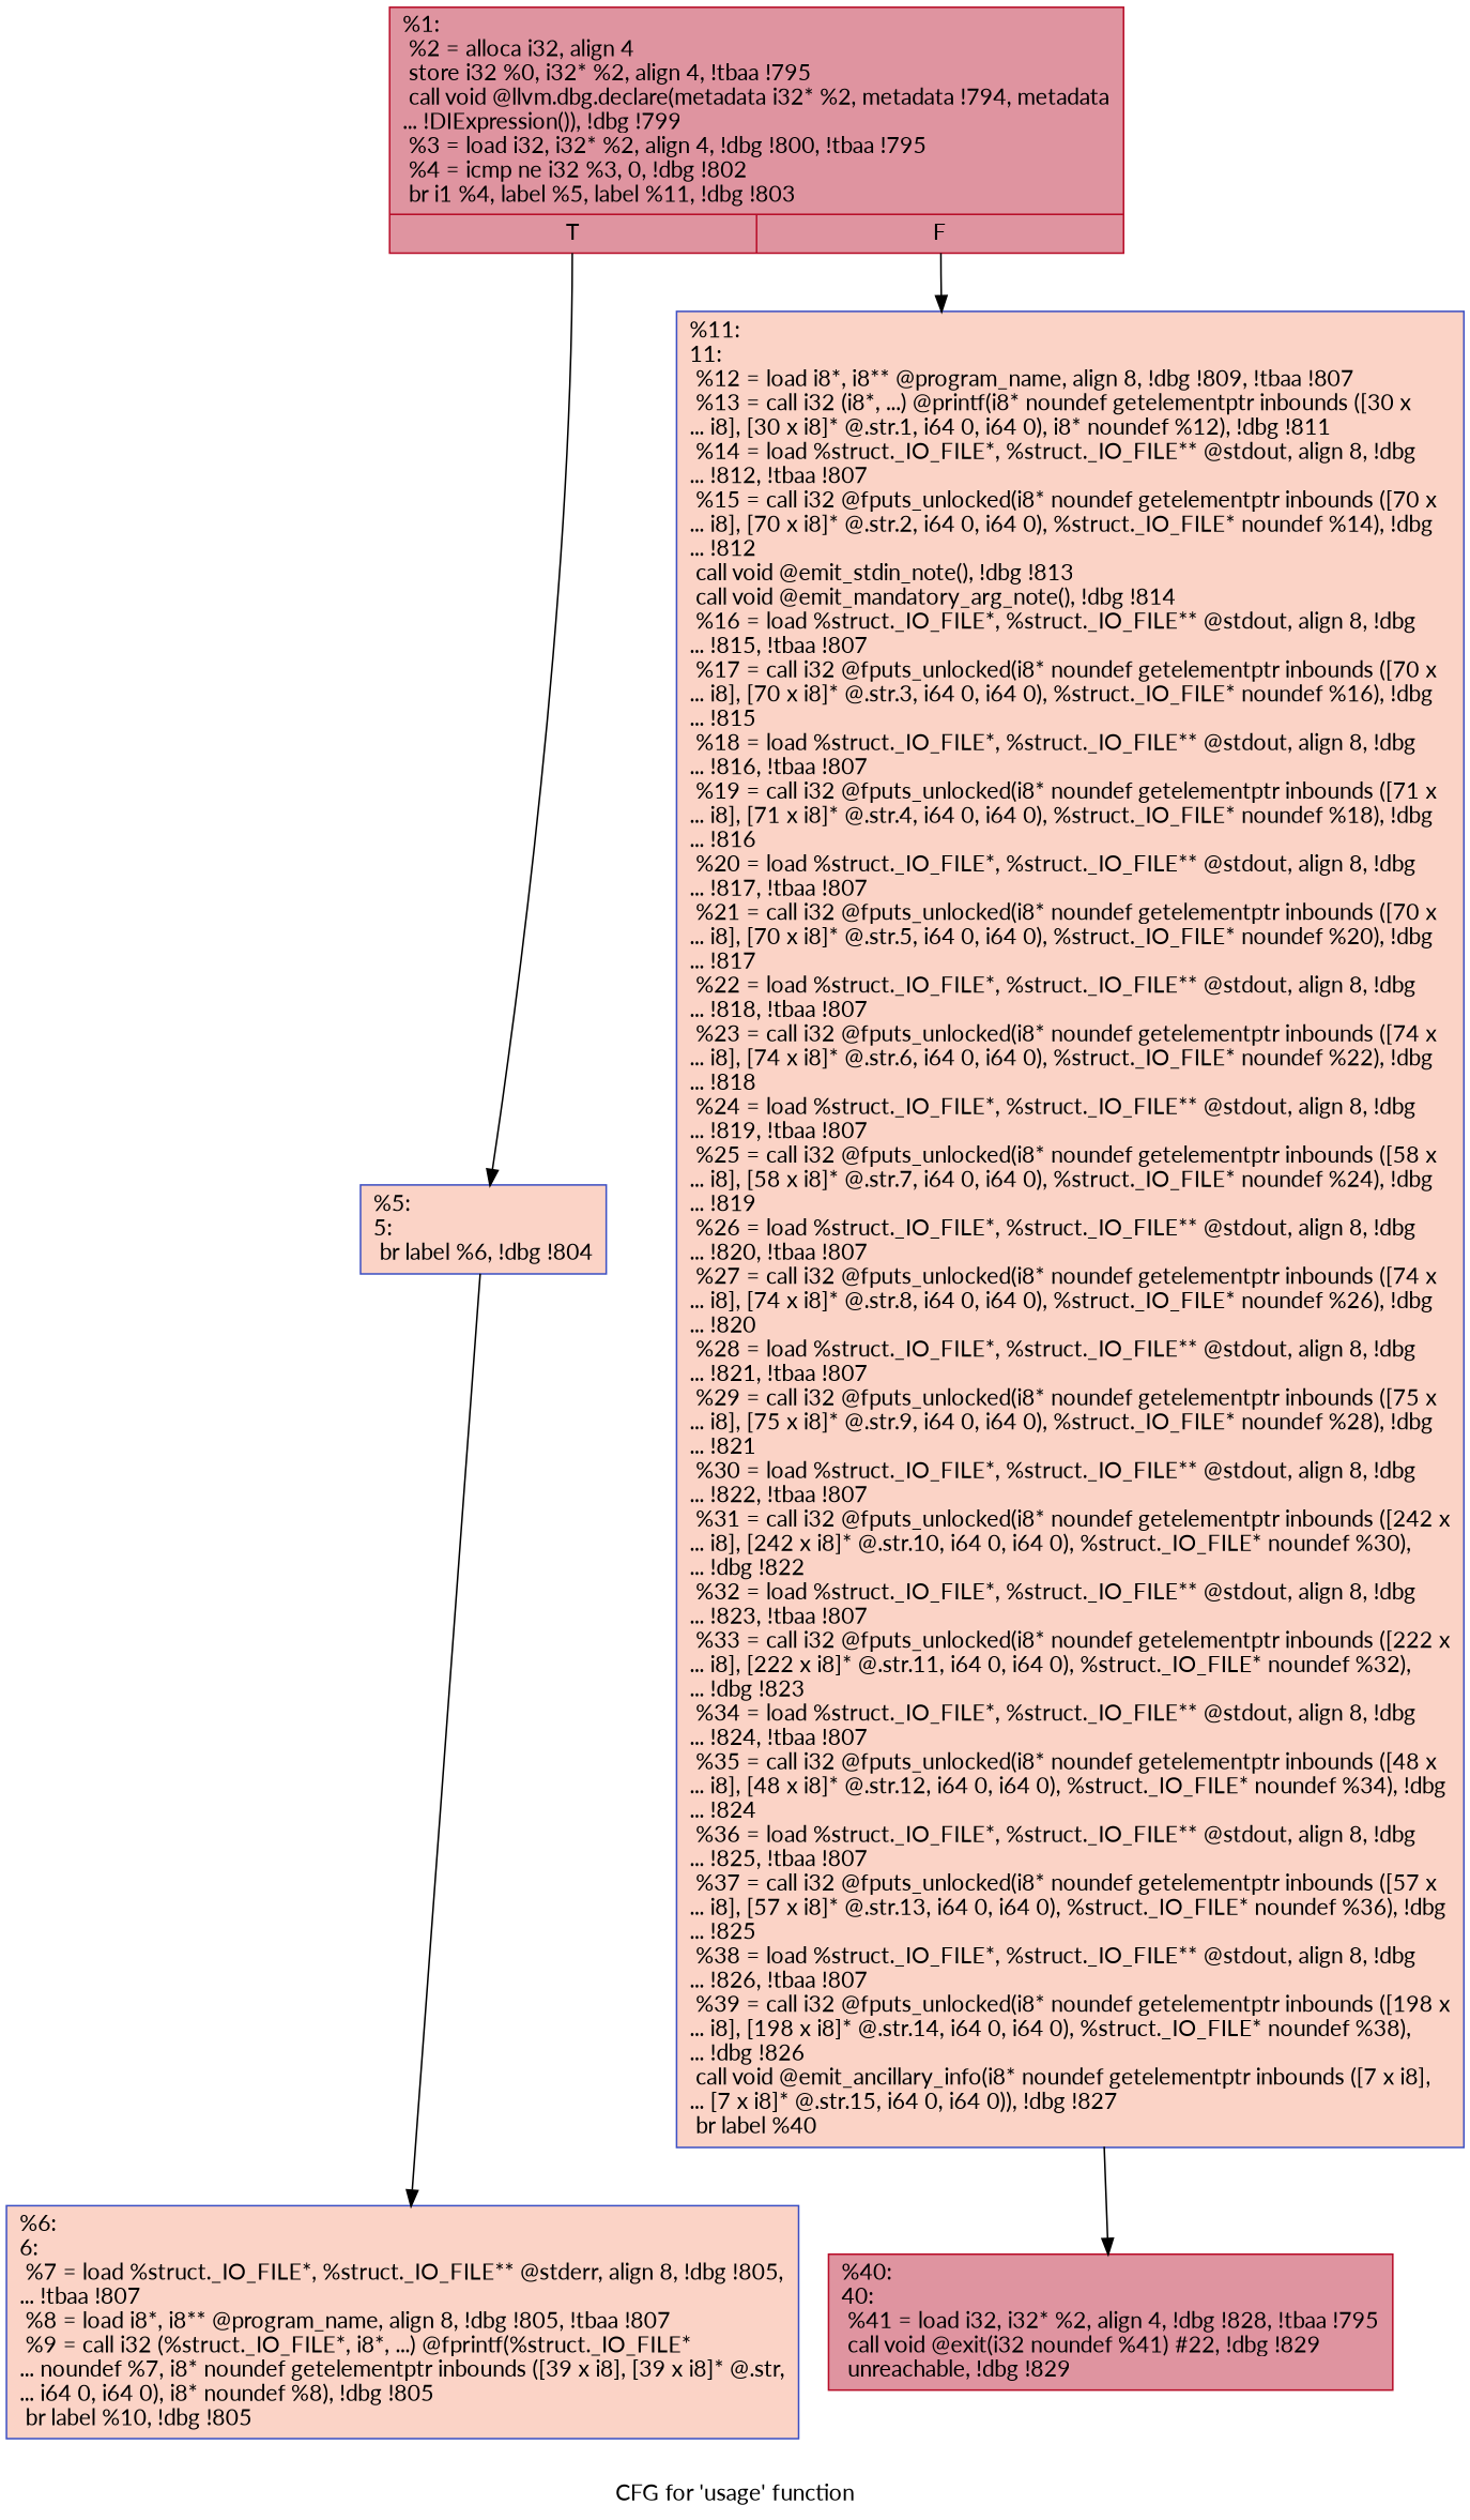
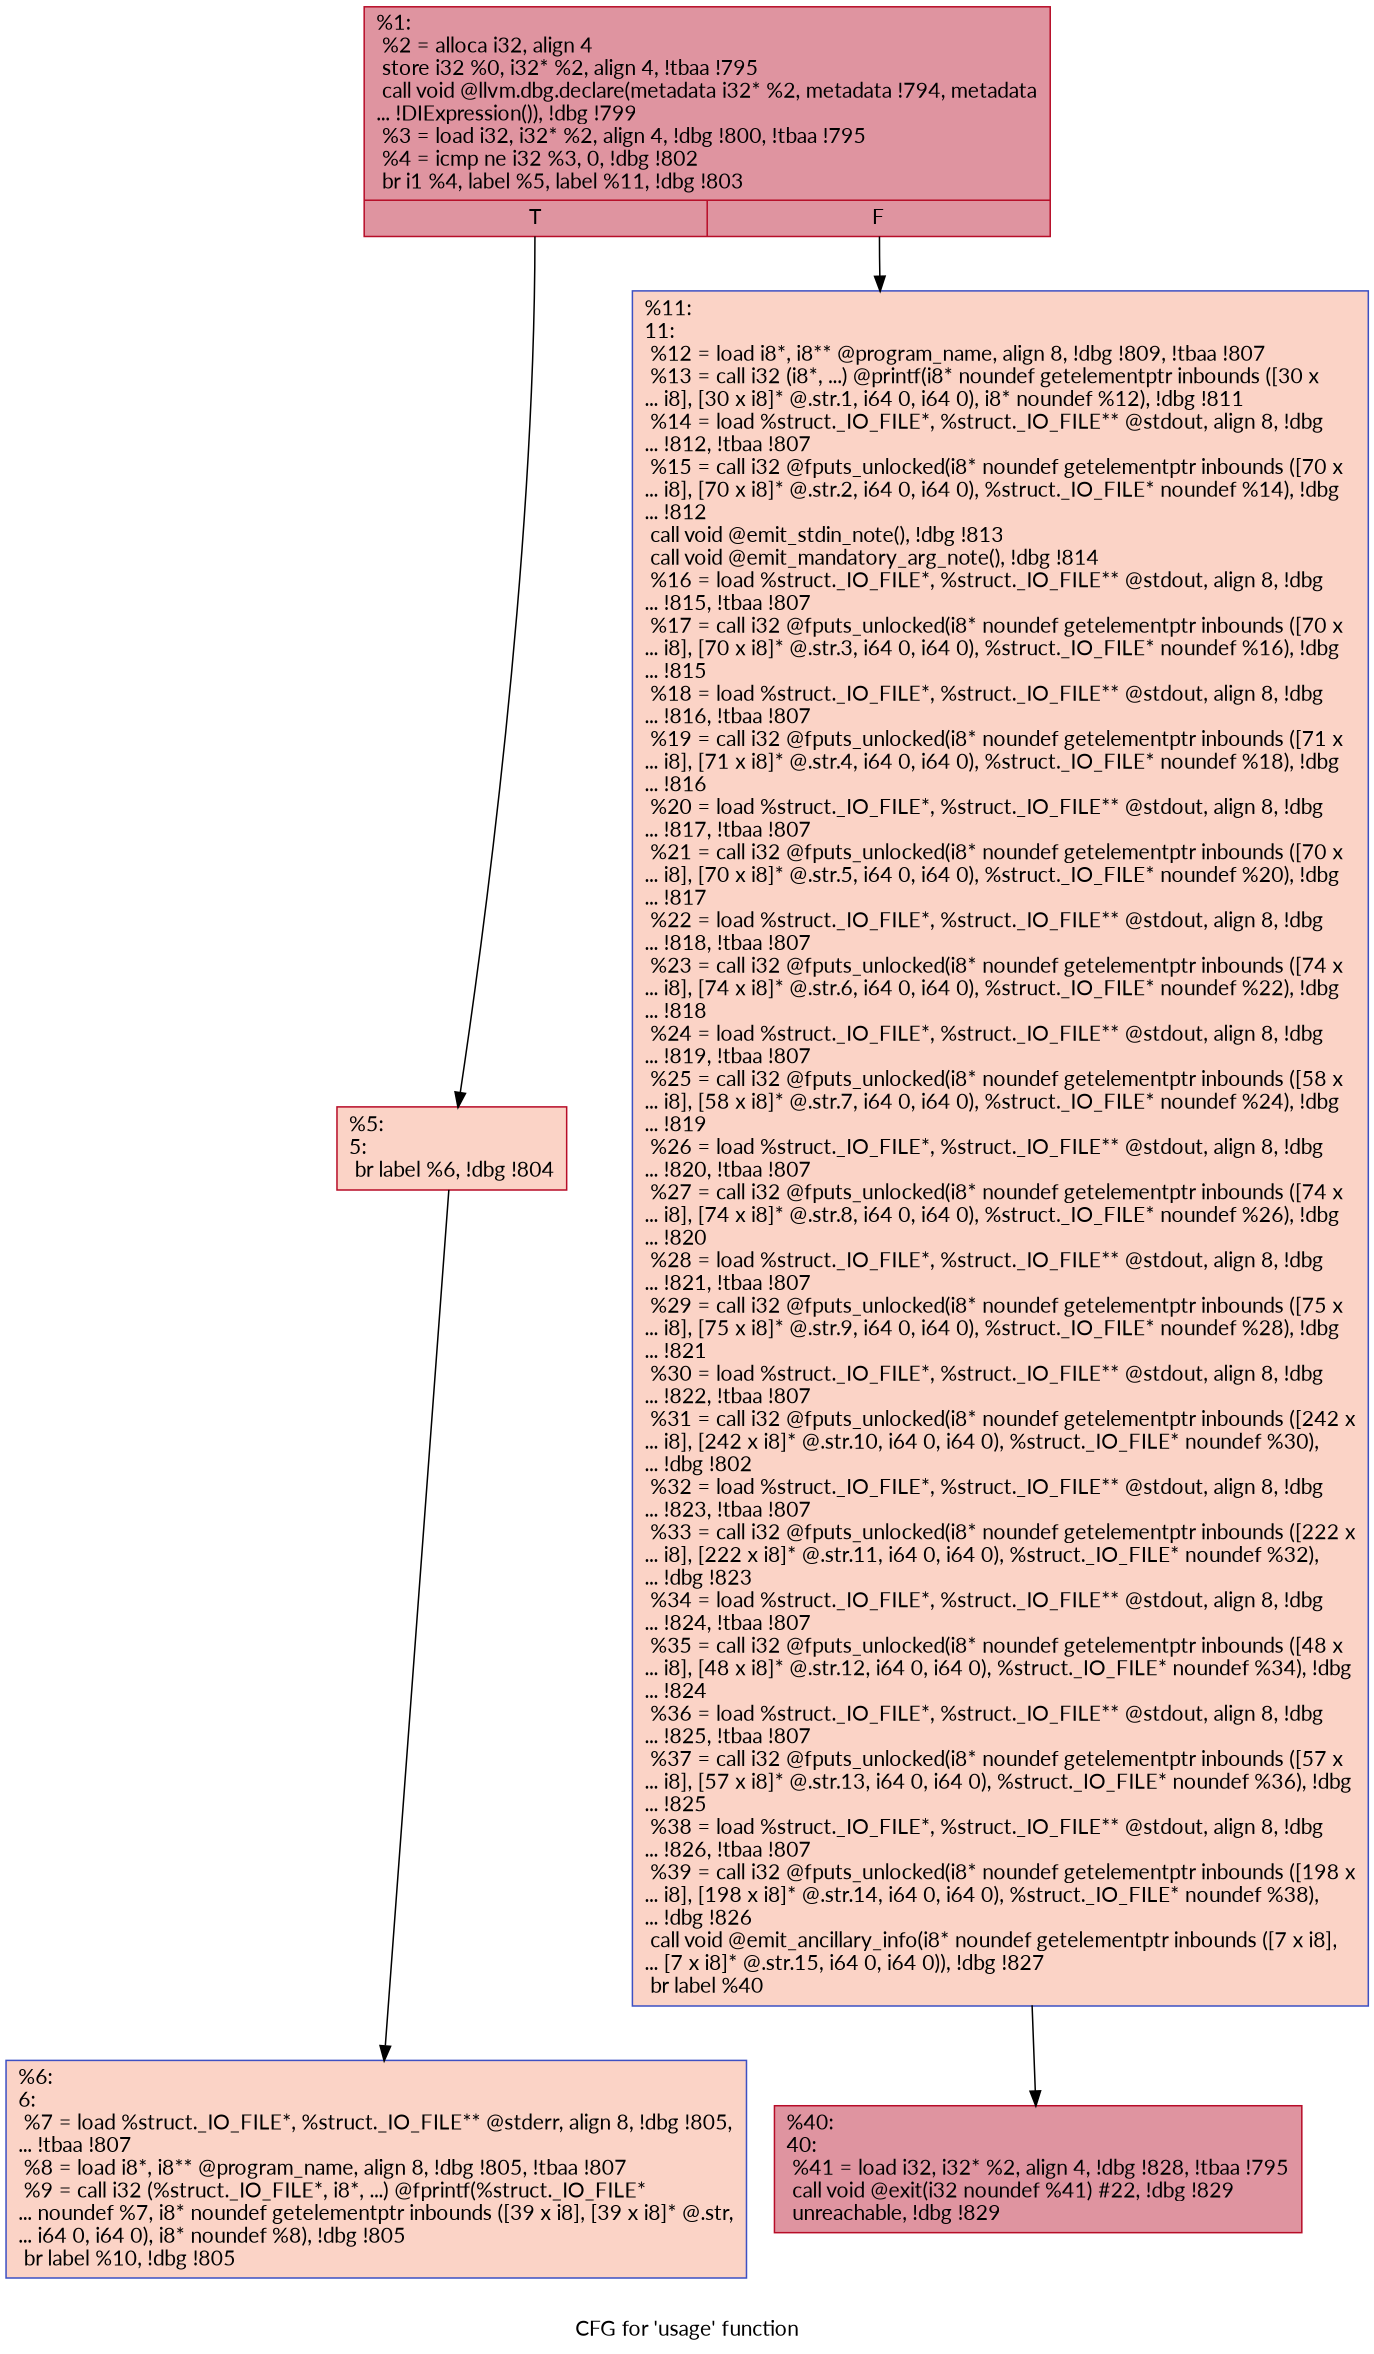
  digraph {
    fontname=Lato
    label="CFG for 'usage' function"
    node [color="#3d50c3ff" fillcolor="#f59c7d70" fontname=Lato shape=record style=filled]
    edge [fontname=Lato]
    n1 [color="#b70d28ff" fillcolor="#b70d2870" label="{%1:\l  %2 = alloca i32, align 4\l  store i32 %0, i32* %2, align 4, !tbaa !795\l  call void @llvm.dbg.declare(metadata i32* %2, metadata !794, metadata\l... !DIExpression()), !dbg !799\l  %3 = load i32, i32* %2, align 4, !dbg !800, !tbaa !795\l  %4 = icmp ne i32 %3, 0, !dbg !802\l  br i1 %4, label %5, label %11, !dbg !803\l|{<s0>T|<s1>F}}"]
-   n2 [label="{%5:\l5:                                                \l  br label %6, !dbg !804\l}"]
-   n3 [label="{%11:\l11:                                               \l  %12 = load i8*, i8** @program_name, align 8, !dbg !809, !tbaa !807\l  %13 = call i32 (i8*, ...) @printf(i8* noundef getelementptr inbounds ([30 x\l... i8], [30 x i8]* @.str.1, i64 0, i64 0), i8* noundef %12), !dbg !811\l  %14 = load %struct._IO_FILE*, %struct._IO_FILE** @stdout, align 8, !dbg\l... !812, !tbaa !807\l  %15 = call i32 @fputs_unlocked(i8* noundef getelementptr inbounds ([70 x\l... i8], [70 x i8]* @.str.2, i64 0, i64 0), %struct._IO_FILE* noundef %14), !dbg\l... !812\l  call void @emit_stdin_note(), !dbg !813\l  call void @emit_mandatory_arg_note(), !dbg !814\l  %16 = load %struct._IO_FILE*, %struct._IO_FILE** @stdout, align 8, !dbg\l... !815, !tbaa !807\l  %17 = call i32 @fputs_unlocked(i8* noundef getelementptr inbounds ([70 x\l... i8], [70 x i8]* @.str.3, i64 0, i64 0), %struct._IO_FILE* noundef %16), !dbg\l... !815\l  %18 = load %struct._IO_FILE*, %struct._IO_FILE** @stdout, align 8, !dbg\l... !816, !tbaa !807\l  %19 = call i32 @fputs_unlocked(i8* noundef getelementptr inbounds ([71 x\l... i8], [71 x i8]* @.str.4, i64 0, i64 0), %struct._IO_FILE* noundef %18), !dbg\l... !816\l  %20 = load %struct._IO_FILE*, %struct._IO_FILE** @stdout, align 8, !dbg\l... !817, !tbaa !807\l  %21 = call i32 @fputs_unlocked(i8* noundef getelementptr inbounds ([70 x\l... i8], [70 x i8]* @.str.5, i64 0, i64 0), %struct._IO_FILE* noundef %20), !dbg\l... !817\l  %22 = load %struct._IO_FILE*, %struct._IO_FILE** @stdout, align 8, !dbg\l... !818, !tbaa !807\l  %23 = call i32 @fputs_unlocked(i8* noundef getelementptr inbounds ([74 x\l... i8], [74 x i8]* @.str.6, i64 0, i64 0), %struct._IO_FILE* noundef %22), !dbg\l... !818\l  %24 = load %struct._IO_FILE*, %struct._IO_FILE** @stdout, align 8, !dbg\l... !819, !tbaa !807\l  %25 = call i32 @fputs_unlocked(i8* noundef getelementptr inbounds ([58 x\l... i8], [58 x i8]* @.str.7, i64 0, i64 0), %struct._IO_FILE* noundef %24), !dbg\l... !819\l  %26 = load %struct._IO_FILE*, %struct._IO_FILE** @stdout, align 8, !dbg\l... !820, !tbaa !807\l  %27 = call i32 @fputs_unlocked(i8* noundef getelementptr inbounds ([74 x\l... i8], [74 x i8]* @.str.8, i64 0, i64 0), %struct._IO_FILE* noundef %26), !dbg\l... !820\l  %28 = load %struct._IO_FILE*, %struct._IO_FILE** @stdout, align 8, !dbg\l... !821, !tbaa !807\l  %29 = call i32 @fputs_unlocked(i8* noundef getelementptr inbounds ([75 x\l... i8], [75 x i8]* @.str.9, i64 0, i64 0), %struct._IO_FILE* noundef %28), !dbg\l... !821\l  %30 = load %struct._IO_FILE*, %struct._IO_FILE** @stdout, align 8, !dbg\l... !822, !tbaa !807\l  %31 = call i32 @fputs_unlocked(i8* noundef getelementptr inbounds ([242 x\l... i8], [242 x i8]* @.str.10, i64 0, i64 0), %struct._IO_FILE* noundef %30),\l... !dbg !822\l  %32 = load %struct._IO_FILE*, %struct._IO_FILE** @stdout, align 8, !dbg\l... !823, !tbaa !807\l  %33 = call i32 @fputs_unlocked(i8* noundef getelementptr inbounds ([222 x\l... i8], [222 x i8]* @.str.11, i64 0, i64 0), %struct._IO_FILE* noundef %32),\l... !dbg !823\l  %34 = load %struct._IO_FILE*, %struct._IO_FILE** @stdout, align 8, !dbg\l... !824, !tbaa !807\l  %35 = call i32 @fputs_unlocked(i8* noundef getelementptr inbounds ([48 x\l... i8], [48 x i8]* @.str.12, i64 0, i64 0), %struct._IO_FILE* noundef %34), !dbg\l... !824\l  %36 = load %struct._IO_FILE*, %struct._IO_FILE** @stdout, align 8, !dbg\l... !825, !tbaa !807\l  %37 = call i32 @fputs_unlocked(i8* noundef getelementptr inbounds ([57 x\l... i8], [57 x i8]* @.str.13, i64 0, i64 0), %struct._IO_FILE* noundef %36), !dbg\l... !825\l  %38 = load %struct._IO_FILE*, %struct._IO_FILE** @stdout, align 8, !dbg\l... !826, !tbaa !807\l  %39 = call i32 @fputs_unlocked(i8* noundef getelementptr inbounds ([198 x\l... i8], [198 x i8]* @.str.14, i64 0, i64 0), %struct._IO_FILE* noundef %38),\l... !dbg !826\l  call void @emit_ancillary_info(i8* noundef getelementptr inbounds ([7 x i8],\l... [7 x i8]* @.str.15, i64 0, i64 0)), !dbg !827\l  br label %40\l}"]
+   n2 [color="#b70d28ff" label="{%5:\l5:                                                \l  br label %6, !dbg !804\l}"]
+   n3 [label="{%11:\l11:                                               \l  %12 = load i8*, i8** @program_name, align 8, !dbg !809, !tbaa !807\l  %13 = call i32 (i8*, ...) @printf(i8* noundef getelementptr inbounds ([30 x\l... i8], [30 x i8]* @.str.1, i64 0, i64 0), i8* noundef %12), !dbg !811\l  %14 = load %struct._IO_FILE*, %struct._IO_FILE** @stdout, align 8, !dbg\l... !812, !tbaa !807\l  %15 = call i32 @fputs_unlocked(i8* noundef getelementptr inbounds ([70 x\l... i8], [70 x i8]* @.str.2, i64 0, i64 0), %struct._IO_FILE* noundef %14), !dbg\l... !812\l  call void @emit_stdin_note(), !dbg !813\l  call void @emit_mandatory_arg_note(), !dbg !814\l  %16 = load %struct._IO_FILE*, %struct._IO_FILE** @stdout, align 8, !dbg\l... !815, !tbaa !807\l  %17 = call i32 @fputs_unlocked(i8* noundef getelementptr inbounds ([70 x\l... i8], [70 x i8]* @.str.3, i64 0, i64 0), %struct._IO_FILE* noundef %16), !dbg\l... !815\l  %18 = load %struct._IO_FILE*, %struct._IO_FILE** @stdout, align 8, !dbg\l... !816, !tbaa !807\l  %19 = call i32 @fputs_unlocked(i8* noundef getelementptr inbounds ([71 x\l... i8], [71 x i8]* @.str.4, i64 0, i64 0), %struct._IO_FILE* noundef %18), !dbg\l... !816\l  %20 = load %struct._IO_FILE*, %struct._IO_FILE** @stdout, align 8, !dbg\l... !817, !tbaa !807\l  %21 = call i32 @fputs_unlocked(i8* noundef getelementptr inbounds ([70 x\l... i8], [70 x i8]* @.str.5, i64 0, i64 0), %struct._IO_FILE* noundef %20), !dbg\l... !817\l  %22 = load %struct._IO_FILE*, %struct._IO_FILE** @stdout, align 8, !dbg\l... !818, !tbaa !807\l  %23 = call i32 @fputs_unlocked(i8* noundef getelementptr inbounds ([74 x\l... i8], [74 x i8]* @.str.6, i64 0, i64 0), %struct._IO_FILE* noundef %22), !dbg\l... !818\l  %24 = load %struct._IO_FILE*, %struct._IO_FILE** @stdout, align 8, !dbg\l... !819, !tbaa !807\l  %25 = call i32 @fputs_unlocked(i8* noundef getelementptr inbounds ([58 x\l... i8], [58 x i8]* @.str.7, i64 0, i64 0), %struct._IO_FILE* noundef %24), !dbg\l... !819\l  %26 = load %struct._IO_FILE*, %struct._IO_FILE** @stdout, align 8, !dbg\l... !820, !tbaa !807\l  %27 = call i32 @fputs_unlocked(i8* noundef getelementptr inbounds ([74 x\l... i8], [74 x i8]* @.str.8, i64 0, i64 0), %struct._IO_FILE* noundef %26), !dbg\l... !820\l  %28 = load %struct._IO_FILE*, %struct._IO_FILE** @stdout, align 8, !dbg\l... !821, !tbaa !807\l  %29 = call i32 @fputs_unlocked(i8* noundef getelementptr inbounds ([75 x\l... i8], [75 x i8]* @.str.9, i64 0, i64 0), %struct._IO_FILE* noundef %28), !dbg\l... !821\l  %30 = load %struct._IO_FILE*, %struct._IO_FILE** @stdout, align 8, !dbg\l... !822, !tbaa !807\l  %31 = call i32 @fputs_unlocked(i8* noundef getelementptr inbounds ([242 x\l... i8], [242 x i8]* @.str.10, i64 0, i64 0), %struct._IO_FILE* noundef %30),\l... !dbg !802\l  %32 = load %struct._IO_FILE*, %struct._IO_FILE** @stdout, align 8, !dbg\l... !823, !tbaa !807\l  %33 = call i32 @fputs_unlocked(i8* noundef getelementptr inbounds ([222 x\l... i8], [222 x i8]* @.str.11, i64 0, i64 0), %struct._IO_FILE* noundef %32),\l... !dbg !823\l  %34 = load %struct._IO_FILE*, %struct._IO_FILE** @stdout, align 8, !dbg\l... !824, !tbaa !807\l  %35 = call i32 @fputs_unlocked(i8* noundef getelementptr inbounds ([48 x\l... i8], [48 x i8]* @.str.12, i64 0, i64 0), %struct._IO_FILE* noundef %34), !dbg\l... !824\l  %36 = load %struct._IO_FILE*, %struct._IO_FILE** @stdout, align 8, !dbg\l... !825, !tbaa !807\l  %37 = call i32 @fputs_unlocked(i8* noundef getelementptr inbounds ([57 x\l... i8], [57 x i8]* @.str.13, i64 0, i64 0), %struct._IO_FILE* noundef %36), !dbg\l... !825\l  %38 = load %struct._IO_FILE*, %struct._IO_FILE** @stdout, align 8, !dbg\l... !826, !tbaa !807\l  %39 = call i32 @fputs_unlocked(i8* noundef getelementptr inbounds ([198 x\l... i8], [198 x i8]* @.str.14, i64 0, i64 0), %struct._IO_FILE* noundef %38),\l... !dbg !826\l  call void @emit_ancillary_info(i8* noundef getelementptr inbounds ([7 x i8],\l... [7 x i8]* @.str.15, i64 0, i64 0)), !dbg !827\l  br label %40\l}"]
    n4 [label="{%6:\l6:                                                \l  %7 = load %struct._IO_FILE*, %struct._IO_FILE** @stderr, align 8, !dbg !805,\l... !tbaa !807\l  %8 = load i8*, i8** @program_name, align 8, !dbg !805, !tbaa !807\l  %9 = call i32 (%struct._IO_FILE*, i8*, ...) @fprintf(%struct._IO_FILE*\l... noundef %7, i8* noundef getelementptr inbounds ([39 x i8], [39 x i8]* @.str,\l... i64 0, i64 0), i8* noundef %8), !dbg !805\l  br label %10, !dbg !805\l}"]
    n5 [color="#b70d28ff" fillcolor="#b70d2870" label="{%40:\l40:                                               \l  %41 = load i32, i32* %2, align 4, !dbg !828, !tbaa !795\l  call void @exit(i32 noundef %41) #22, !dbg !829\l  unreachable, !dbg !829\l}"]
    n1 -> n2 [tailport=s0]
    n1 -> n3 [tailport=s1]
    n2 -> n4
    n3 -> n5
  }
